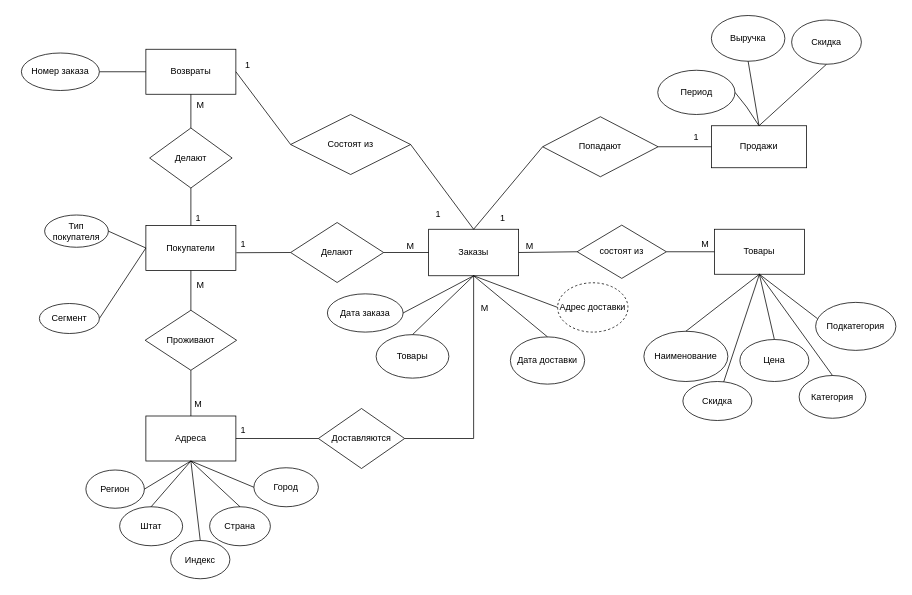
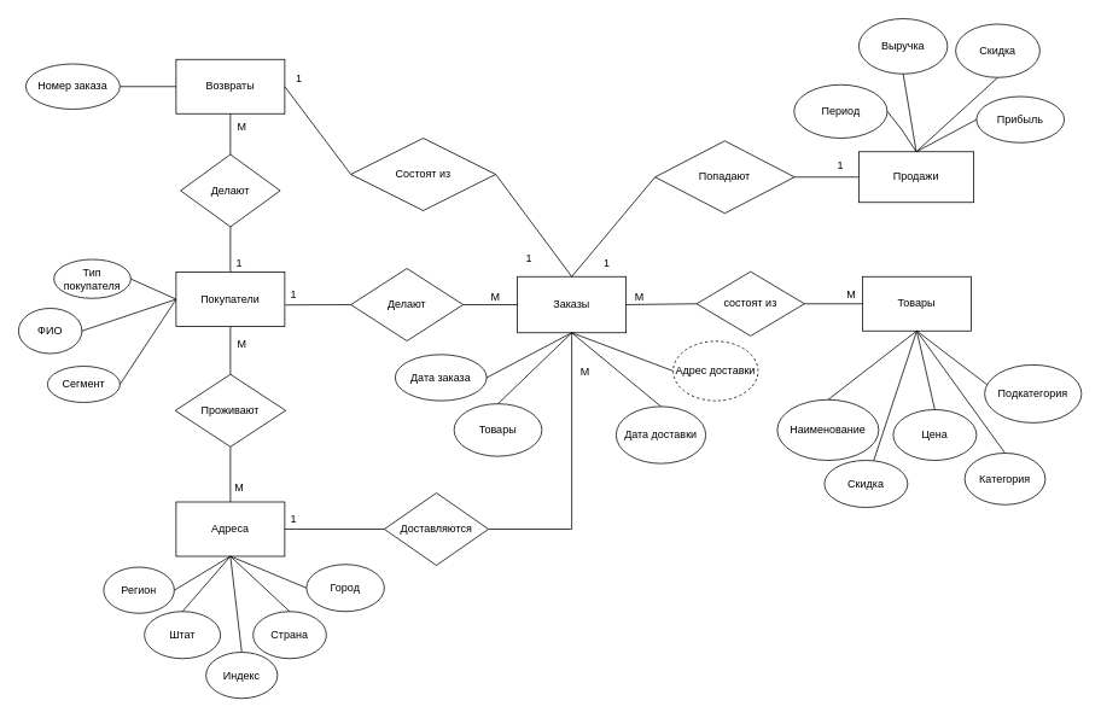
  <mxCell id="0" />
  <mxCell id="1" parent="0" />
+ <mxCell id="2" value="ФИО" style="ellipse;whiteSpace=wrap;html=1;" parent="1" vertex="1"><mxGeometry x="20" y="340" width="70" height="50" as="geometry" /></mxCell>
  <mxCell id="3" value="Заказы" style="rounded=0;whiteSpace=wrap;html=1;" parent="1" vertex="1"><mxGeometry x="571" y="305" width="120" height="62" as="geometry" /></mxCell>
  <mxCell id="4" value="Покупатели" style="rounded=0;whiteSpace=wrap;html=1;" parent="1" vertex="1"><mxGeometry x="194" y="300" width="120" height="60" as="geometry" /></mxCell>
  <mxCell id="5" value="Товары" style="rounded=0;whiteSpace=wrap;html=1;" parent="1" vertex="1"><mxGeometry x="952" y="305" width="120" height="60" as="geometry" /></mxCell>
  <mxCell id="6" value="Возвраты" style="rounded=0;whiteSpace=wrap;html=1;" parent="1" vertex="1"><mxGeometry x="194" y="65" width="120" height="60" as="geometry" /></mxCell>
  <mxCell id="7" value="Сегмент" style="ellipse;whiteSpace=wrap;html=1;" parent="1" vertex="1"><mxGeometry x="52" y="404" width="80" height="40" as="geometry" /></mxCell>
  <mxCell id="8" value="" style="endArrow=none;html=1;rounded=0;exitX=1;exitY=0.5;exitDx=0;exitDy=0;entryX=0;entryY=0.5;entryDx=0;entryDy=0;" parent="1" source="7" target="4" edge="1"><mxGeometry width="50" height="50" relative="1" as="geometry"><mxPoint x="294" y="336" as="sourcePoint" /><mxPoint x="194" y="256" as="targetPoint" /></mxGeometry></mxCell>
+ <mxCell id="9" value="" style="endArrow=none;html=1;rounded=0;exitX=1;exitY=0.5;exitDx=0;exitDy=0;entryX=0;entryY=0.5;entryDx=0;entryDy=0;" parent="1" source="2" target="4" edge="1"><mxGeometry width="50" height="50" relative="1" as="geometry"><mxPoint x="294" y="336" as="sourcePoint" /><mxPoint x="194" y="256" as="targetPoint" /></mxGeometry></mxCell>
  <mxCell id="10" value="Наименование" style="ellipse;whiteSpace=wrap;html=1;" parent="1" vertex="1"><mxGeometry x="858" y="441" width="112" height="67" as="geometry" /></mxCell>
  <mxCell id="11" value="Категория" style="ellipse;whiteSpace=wrap;html=1;" parent="1" vertex="1"><mxGeometry x="1065" y="500" width="89" height="57" as="geometry" /></mxCell>
  <mxCell id="12" value="Подкатегория" style="ellipse;whiteSpace=wrap;html=1;" parent="1" vertex="1"><mxGeometry x="1087" y="402.5" width="107" height="64" as="geometry" /></mxCell>
  <mxCell id="13" value="Цена" style="ellipse;whiteSpace=wrap;html=1;" parent="1" vertex="1"><mxGeometry x="986" y="452" width="92" height="56" as="geometry" /></mxCell>
  <mxCell id="14" value="Скидка" style="ellipse;whiteSpace=wrap;html=1;" parent="1" vertex="1"><mxGeometry x="910" y="508" width="92" height="52" as="geometry" /></mxCell>
  <mxCell id="15" value="" style="endArrow=none;html=1;rounded=0;entryX=0.5;entryY=1;entryDx=0;entryDy=0;exitX=0.5;exitY=0;exitDx=0;exitDy=0;" parent="1" source="11" target="5" edge="1"><mxGeometry width="50" height="50" relative="1" as="geometry"><mxPoint x="594" y="476" as="sourcePoint" /><mxPoint x="644" y="426" as="targetPoint" /></mxGeometry></mxCell>
  <mxCell id="16" value="" style="endArrow=none;html=1;rounded=0;exitX=0.023;exitY=0.339;exitDx=0;exitDy=0;entryX=0.5;entryY=1;entryDx=0;entryDy=0;exitPerimeter=0;" parent="1" source="12" target="5" edge="1"><mxGeometry width="50" height="50" relative="1" as="geometry"><mxPoint x="664" y="496" as="sourcePoint" /><mxPoint x="964" y="296" as="targetPoint" /></mxGeometry></mxCell>
  <mxCell id="17" value="" style="endArrow=none;html=1;rounded=0;entryX=0.5;entryY=1;entryDx=0;entryDy=0;" parent="1" source="14" target="5" edge="1"><mxGeometry width="50" height="50" relative="1" as="geometry"><mxPoint x="664" y="506" as="sourcePoint" /><mxPoint x="714" y="456" as="targetPoint" /></mxGeometry></mxCell>
  <mxCell id="18" value="" style="endArrow=none;html=1;rounded=0;entryX=0.5;entryY=1;entryDx=0;entryDy=0;exitX=0.5;exitY=0;exitDx=0;exitDy=0;" parent="1" source="10" target="5" edge="1"><mxGeometry width="50" height="50" relative="1" as="geometry"><mxPoint x="434" y="456" as="sourcePoint" /><mxPoint x="484" y="406" as="targetPoint" /></mxGeometry></mxCell>
  <mxCell id="19" style="edgeStyle=orthogonalEdgeStyle;rounded=0;orthogonalLoop=1;jettySize=auto;html=1;exitX=0.5;exitY=1;exitDx=0;exitDy=0;" parent="1" source="10" target="10" edge="1"><mxGeometry relative="1" as="geometry" /></mxCell>
  <mxCell id="20" value="" style="endArrow=none;html=1;rounded=0;exitX=0.5;exitY=0;exitDx=0;exitDy=0;entryX=0.5;entryY=1;entryDx=0;entryDy=0;" parent="1" source="13" target="5" edge="1"><mxGeometry width="50" height="50" relative="1" as="geometry"><mxPoint x="924" y="126" as="sourcePoint" /><mxPoint x="1031" y="389" as="targetPoint" /></mxGeometry></mxCell>
  <mxCell id="21" value="Тип покупателя" style="ellipse;whiteSpace=wrap;html=1;" parent="1" vertex="1"><mxGeometry x="59" y="286" width="85" height="43" as="geometry" /></mxCell>
  <mxCell id="22" value="" style="endArrow=none;html=1;rounded=0;entryX=0;entryY=0.5;entryDx=0;entryDy=0;exitX=1;exitY=0.5;exitDx=0;exitDy=0;" parent="1" source="21" target="4" edge="1"><mxGeometry width="50" height="50" relative="1" as="geometry"><mxPoint x="94" y="206" as="sourcePoint" /><mxPoint x="194" y="256" as="targetPoint" /></mxGeometry></mxCell>
  <mxCell id="23" value="" style="endArrow=none;html=1;rounded=0;exitX=0;exitY=0.5;exitDx=0;exitDy=0;entryX=1;entryY=0.5;entryDx=0;entryDy=0;" parent="1" source="6" target="38" edge="1"><mxGeometry width="50" height="50" relative="1" as="geometry"><mxPoint x="52" y="4" as="sourcePoint" /><mxPoint x="435" y="425" as="targetPoint" /></mxGeometry></mxCell>
  <mxCell id="24" value="1" style="text;html=1;strokeColor=none;fillColor=none;align=center;verticalAlign=middle;whiteSpace=wrap;rounded=0;" parent="1" vertex="1"><mxGeometry x="294" y="304.5" width="60" height="41" as="geometry" /></mxCell>
  <mxCell id="25" value="M" style="text;html=1;strokeColor=none;fillColor=none;align=center;verticalAlign=middle;whiteSpace=wrap;rounded=0;" parent="1" vertex="1"><mxGeometry x="517" y="313" width="60" height="30" as="geometry" /></mxCell>
  <mxCell id="26" value="M" style="text;html=1;strokeColor=none;fillColor=none;align=center;verticalAlign=middle;whiteSpace=wrap;rounded=0;" parent="1" vertex="1"><mxGeometry x="676" y="313" width="60" height="30" as="geometry" /></mxCell>
  <mxCell id="27" value="M" style="text;html=1;strokeColor=none;fillColor=none;align=center;verticalAlign=middle;whiteSpace=wrap;rounded=0;" parent="1" vertex="1"><mxGeometry x="910" y="310" width="60" height="30" as="geometry" /></mxCell>
  <mxCell id="28" value="Адреса" style="rounded=0;whiteSpace=wrap;html=1;" parent="1" vertex="1"><mxGeometry x="194" y="554" width="120" height="60" as="geometry" /></mxCell>
  <mxCell id="29" value="Город" style="ellipse;whiteSpace=wrap;html=1;" parent="1" vertex="1"><mxGeometry x="338" y="623" width="86" height="52" as="geometry" /></mxCell>
  <mxCell id="30" value="" style="endArrow=none;html=1;rounded=0;entryX=0;entryY=0.5;entryDx=0;entryDy=0;exitX=0.5;exitY=1;exitDx=0;exitDy=0;" parent="1" source="28" target="29" edge="1"><mxGeometry width="50" height="50" relative="1" as="geometry"><mxPoint x="326" y="120" as="sourcePoint" /><mxPoint x="376" y="70" as="targetPoint" /></mxGeometry></mxCell>
  <mxCell id="31" value="Индекс" style="ellipse;whiteSpace=wrap;html=1;" parent="1" vertex="1"><mxGeometry x="227" y="720" width="79" height="51" as="geometry" /></mxCell>
  <mxCell id="32" value="Штат" style="ellipse;whiteSpace=wrap;html=1;" parent="1" vertex="1"><mxGeometry x="159" y="675" width="84" height="52" as="geometry" /></mxCell>
  <mxCell id="33" value="" style="endArrow=none;html=1;rounded=0;entryX=0.5;entryY=0;entryDx=0;entryDy=0;exitX=0.5;exitY=1;exitDx=0;exitDy=0;" parent="1" source="28" target="32" edge="1"><mxGeometry width="50" height="50" relative="1" as="geometry"><mxPoint x="258" y="565" as="sourcePoint" /><mxPoint x="312" y="142" as="targetPoint" /></mxGeometry></mxCell>
  <mxCell id="34" value="" style="endArrow=none;html=1;rounded=0;entryX=0.5;entryY=0;entryDx=0;entryDy=0;exitX=0.5;exitY=1;exitDx=0;exitDy=0;" parent="1" source="28" target="31" edge="1"><mxGeometry width="50" height="50" relative="1" as="geometry"><mxPoint x="199" y="176" as="sourcePoint" /><mxPoint x="249" y="126" as="targetPoint" /></mxGeometry></mxCell>
  <mxCell id="35" value="Страна" style="ellipse;whiteSpace=wrap;html=1;" parent="1" vertex="1"><mxGeometry x="279" y="675" width="81" height="52" as="geometry" /></mxCell>
  <mxCell id="36" value="" style="endArrow=none;html=1;rounded=0;entryX=0.5;entryY=0;entryDx=0;entryDy=0;exitX=0.5;exitY=1;exitDx=0;exitDy=0;" parent="1" source="28" target="35" edge="1"><mxGeometry width="50" height="50" relative="1" as="geometry"><mxPoint x="275" y="129" as="sourcePoint" /><mxPoint x="301" y="108" as="targetPoint" /></mxGeometry></mxCell>
  <mxCell id="37" value="M" style="text;html=1;strokeColor=none;fillColor=none;align=center;verticalAlign=middle;whiteSpace=wrap;rounded=0;" parent="1" vertex="1"><mxGeometry x="234" y="524" width="60" height="30" as="geometry" /></mxCell>
  <mxCell id="38" value="Номер заказа" style="ellipse;whiteSpace=wrap;html=1;" parent="1" vertex="1"><mxGeometry x="28" y="70" width="104" height="50" as="geometry" /></mxCell>
  <mxCell id="39" value="Регион" style="ellipse;whiteSpace=wrap;html=1;" parent="1" vertex="1"><mxGeometry x="114" y="626" width="78" height="51" as="geometry" /></mxCell>
  <mxCell id="40" value="" style="endArrow=none;html=1;rounded=0;entryX=1;entryY=0.5;entryDx=0;entryDy=0;exitX=0.5;exitY=1;exitDx=0;exitDy=0;" parent="1" source="28" target="39" edge="1"><mxGeometry width="50" height="50" relative="1" as="geometry"><mxPoint x="150" y="77" as="sourcePoint" /><mxPoint x="200" y="27" as="targetPoint" /></mxGeometry></mxCell>
  <mxCell id="41" value="Делают" style="rhombus;whiteSpace=wrap;html=1;" parent="1" vertex="1"><mxGeometry x="387" y="296" width="124" height="80" as="geometry" /></mxCell>
  <mxCell id="42" value="" style="endArrow=none;html=1;rounded=0;exitX=1.005;exitY=0.605;exitDx=0;exitDy=0;exitPerimeter=0;entryX=0;entryY=0.5;entryDx=0;entryDy=0;" parent="1" source="4" target="41" edge="1"><mxGeometry width="50" height="50" relative="1" as="geometry"><mxPoint x="399" y="338" as="sourcePoint" /><mxPoint x="449" y="288" as="targetPoint" /></mxGeometry></mxCell>
  <mxCell id="43" value="" style="endArrow=none;html=1;rounded=0;entryX=0;entryY=0.5;entryDx=0;entryDy=0;exitX=1;exitY=0.5;exitDx=0;exitDy=0;" parent="1" source="41" target="3" edge="1"><mxGeometry width="50" height="50" relative="1" as="geometry"><mxPoint x="399" y="338" as="sourcePoint" /><mxPoint x="449" y="288" as="targetPoint" /></mxGeometry></mxCell>
  <mxCell id="44" value="состоят из" style="rhombus;whiteSpace=wrap;html=1;" parent="1" vertex="1"><mxGeometry x="769" y="299.5" width="119" height="71" as="geometry" /></mxCell>
  <mxCell id="45" value="" style="endArrow=none;html=1;rounded=0;entryX=0;entryY=0.5;entryDx=0;entryDy=0;exitX=1;exitY=0.5;exitDx=0;exitDy=0;" parent="1" source="3" target="44" edge="1"><mxGeometry width="50" height="50" relative="1" as="geometry"><mxPoint x="696" y="336" as="sourcePoint" /><mxPoint x="746" y="286" as="targetPoint" /></mxGeometry></mxCell>
  <mxCell id="46" value="" style="endArrow=none;html=1;rounded=0;exitX=1;exitY=0.5;exitDx=0;exitDy=0;entryX=0;entryY=0.5;entryDx=0;entryDy=0;" parent="1" source="44" target="5" edge="1"><mxGeometry width="50" height="50" relative="1" as="geometry"><mxPoint x="897" y="355" as="sourcePoint" /><mxPoint x="947" y="305" as="targetPoint" /></mxGeometry></mxCell>
  <mxCell id="47" value="Проживают" style="rhombus;whiteSpace=wrap;html=1;" parent="1" vertex="1"><mxGeometry x="193" y="413" width="122" height="80" as="geometry" /></mxCell>
  <mxCell id="48" value="" style="endArrow=none;html=1;rounded=0;entryX=0.5;entryY=1;entryDx=0;entryDy=0;exitX=0.5;exitY=0;exitDx=0;exitDy=0;" parent="1" source="47" target="4" edge="1"><mxGeometry width="50" height="50" relative="1" as="geometry"><mxPoint x="192" y="437" as="sourcePoint" /><mxPoint x="242" y="387" as="targetPoint" /></mxGeometry></mxCell>
  <mxCell id="49" value="" style="endArrow=none;html=1;rounded=0;entryX=0.5;entryY=1;entryDx=0;entryDy=0;exitX=0.5;exitY=0;exitDx=0;exitDy=0;" parent="1" source="28" target="47" edge="1"><mxGeometry width="50" height="50" relative="1" as="geometry"><mxPoint x="137" y="561" as="sourcePoint" /><mxPoint x="187" y="511" as="targetPoint" /></mxGeometry></mxCell>
  <mxCell id="50" value="Делают" style="rhombus;whiteSpace=wrap;html=1;" parent="1" vertex="1"><mxGeometry x="199" y="170" width="110" height="80" as="geometry" /></mxCell>
  <mxCell id="51" value="" style="endArrow=none;html=1;rounded=0;entryX=0.5;entryY=1;entryDx=0;entryDy=0;exitX=0.5;exitY=0;exitDx=0;exitDy=0;" parent="1" source="50" target="6" edge="1"><mxGeometry width="50" height="50" relative="1" as="geometry"><mxPoint x="582" y="312" as="sourcePoint" /><mxPoint x="632" y="262" as="targetPoint" /></mxGeometry></mxCell>
  <mxCell id="52" value="" style="endArrow=none;html=1;rounded=0;entryX=0.5;entryY=1;entryDx=0;entryDy=0;exitX=0.5;exitY=0;exitDx=0;exitDy=0;" parent="1" source="4" target="50" edge="1"><mxGeometry width="50" height="50" relative="1" as="geometry"><mxPoint x="227" y="307" as="sourcePoint" /><mxPoint x="277" y="257" as="targetPoint" /></mxGeometry></mxCell>
  <mxCell id="53" value="Состоят из" style="rhombus;whiteSpace=wrap;html=1;" parent="1" vertex="1"><mxGeometry x="387" y="152" width="160" height="80" as="geometry" /></mxCell>
  <mxCell id="54" value="" style="endArrow=none;html=1;rounded=0;exitX=1;exitY=0.5;exitDx=0;exitDy=0;entryX=0;entryY=0.5;entryDx=0;entryDy=0;" parent="1" source="6" target="53" edge="1"><mxGeometry width="50" height="50" relative="1" as="geometry"><mxPoint x="594" y="344" as="sourcePoint" /><mxPoint x="434" y="48" as="targetPoint" /></mxGeometry></mxCell>
  <mxCell id="55" value="" style="endArrow=none;html=1;rounded=0;entryX=1;entryY=0.5;entryDx=0;entryDy=0;exitX=0.5;exitY=0;exitDx=0;exitDy=0;" parent="1" source="3" target="53" edge="1"><mxGeometry width="50" height="50" relative="1" as="geometry"><mxPoint x="594" y="318" as="sourcePoint" /><mxPoint x="644" y="268" as="targetPoint" /></mxGeometry></mxCell>
  <mxCell id="56" value="Продажи" style="rounded=0;whiteSpace=wrap;html=1;" parent="1" vertex="1"><mxGeometry x="948" y="167" width="127" height="56" as="geometry" /></mxCell>
  <mxCell id="57" value="Попадают" style="rhombus;whiteSpace=wrap;html=1;" parent="1" vertex="1"><mxGeometry x="723" y="155" width="154" height="80" as="geometry" /></mxCell>
  <mxCell id="58" value="" style="endArrow=none;html=1;rounded=0;entryX=0.5;entryY=0;entryDx=0;entryDy=0;exitX=0;exitY=0.5;exitDx=0;exitDy=0;" parent="1" source="57" target="3" edge="1"><mxGeometry width="50" height="50" relative="1" as="geometry"><mxPoint x="703" y="151" as="sourcePoint" /><mxPoint x="629" y="381" as="targetPoint" /></mxGeometry></mxCell>
  <mxCell id="59" value="" style="endArrow=none;html=1;rounded=0;exitX=1;exitY=0.5;exitDx=0;exitDy=0;entryX=0;entryY=0.5;entryDx=0;entryDy=0;" parent="1" source="57" target="56" edge="1"><mxGeometry width="50" height="50" relative="1" as="geometry"><mxPoint x="594" y="318" as="sourcePoint" /><mxPoint x="723" y="109" as="targetPoint" /></mxGeometry></mxCell>
  <mxCell id="60" value="1" style="text;html=1;strokeColor=none;fillColor=none;align=center;verticalAlign=middle;whiteSpace=wrap;rounded=0;" parent="1" vertex="1"><mxGeometry x="234" y="269" width="60" height="41" as="geometry" /></mxCell>
  <mxCell id="61" value="M" style="text;html=1;strokeColor=none;fillColor=none;align=center;verticalAlign=middle;whiteSpace=wrap;rounded=0;" parent="1" vertex="1"><mxGeometry x="236.5" y="125" width="60" height="30" as="geometry" /></mxCell>
  <mxCell id="62" value="1" style="text;html=1;strokeColor=none;fillColor=none;align=center;verticalAlign=middle;whiteSpace=wrap;rounded=0;" parent="1" vertex="1"><mxGeometry x="300" y="65" width="60" height="41" as="geometry" /></mxCell>
  <mxCell id="63" value="1" style="text;html=1;strokeColor=none;fillColor=none;align=center;verticalAlign=middle;whiteSpace=wrap;rounded=0;" parent="1" vertex="1"><mxGeometry x="898" y="161" width="60" height="41" as="geometry" /></mxCell>
  <mxCell id="64" value="1" style="text;html=1;strokeColor=none;fillColor=none;align=center;verticalAlign=middle;whiteSpace=wrap;rounded=0;" parent="1" vertex="1"><mxGeometry x="554" y="264" width="60" height="41" as="geometry" /></mxCell>
  <mxCell id="65" value="1" style="text;html=1;strokeColor=none;fillColor=none;align=center;verticalAlign=middle;whiteSpace=wrap;rounded=0;" parent="1" vertex="1"><mxGeometry x="640" y="269" width="60" height="41" as="geometry" /></mxCell>
  <mxCell id="66" value="Дата заказа" style="ellipse;whiteSpace=wrap;html=1;" parent="1" vertex="1"><mxGeometry x="436" y="391.13" width="101" height="51" as="geometry" /></mxCell>
  <mxCell id="67" value="Товары" style="ellipse;whiteSpace=wrap;html=1;" parent="1" vertex="1"><mxGeometry x="501" y="445.5" width="97" height="58" as="geometry" /></mxCell>
  <mxCell id="68" value="Адрес доставки" style="ellipse;whiteSpace=wrap;html=1;direction=south;dashed=1;" parent="1" vertex="1"><mxGeometry x="743" y="376.38" width="93.75" height="65.75" as="geometry" /></mxCell>
  <mxCell id="69" value="Дата доставки" style="ellipse;whiteSpace=wrap;html=1;" parent="1" vertex="1"><mxGeometry x="680" y="448.5" width="99" height="63" as="geometry" /></mxCell>
  <mxCell id="70" value="" style="endArrow=none;html=1;rounded=0;entryX=0.5;entryY=1;entryDx=0;entryDy=0;exitX=1;exitY=0.5;exitDx=0;exitDy=0;" parent="1" source="66" target="3" edge="1"><mxGeometry width="50" height="50" relative="1" as="geometry"><mxPoint x="585" y="472" as="sourcePoint" /><mxPoint x="635" y="422" as="targetPoint" /></mxGeometry></mxCell>
  <mxCell id="71" value="" style="endArrow=none;html=1;rounded=0;entryX=0.5;entryY=1;entryDx=0;entryDy=0;exitX=0.5;exitY=1;exitDx=0;exitDy=0;" parent="1" source="68" target="3" edge="1"><mxGeometry width="50" height="50" relative="1" as="geometry"><mxPoint x="481" y="576" as="sourcePoint" /><mxPoint x="531" y="526" as="targetPoint" /></mxGeometry></mxCell>
  <mxCell id="72" value="" style="endArrow=none;html=1;rounded=0;entryX=0.5;entryY=1;entryDx=0;entryDy=0;exitX=0.5;exitY=0;exitDx=0;exitDy=0;" parent="1" source="69" target="3" edge="1"><mxGeometry width="50" height="50" relative="1" as="geometry"><mxPoint x="547" y="514" as="sourcePoint" /><mxPoint x="597" y="464" as="targetPoint" /></mxGeometry></mxCell>
  <mxCell id="73" value="" style="endArrow=none;html=1;rounded=0;entryX=0.5;entryY=1;entryDx=0;entryDy=0;exitX=0.5;exitY=0;exitDx=0;exitDy=0;" parent="1" source="67" target="3" edge="1"><mxGeometry width="50" height="50" relative="1" as="geometry"><mxPoint x="431" y="535" as="sourcePoint" /><mxPoint x="481" y="485" as="targetPoint" /></mxGeometry></mxCell>
  <mxCell id="74" value="Период" style="ellipse;whiteSpace=wrap;html=1;" parent="1" vertex="1"><mxGeometry x="876.5" y="93" width="103" height="59" as="geometry" /></mxCell>
  <mxCell id="75" value="Выручка" style="ellipse;whiteSpace=wrap;html=1;" parent="1" vertex="1"><mxGeometry x="948" y="20" width="98" height="61" as="geometry" /></mxCell>
+ <mxCell id="76" value="Прибыль" style="ellipse;whiteSpace=wrap;html=1;" parent="1" vertex="1"><mxGeometry x="1078" y="106" width="97" height="51" as="geometry" /></mxCell>
  <mxCell id="77" value="Скидка" style="ellipse;whiteSpace=wrap;html=1;" parent="1" vertex="1"><mxGeometry x="1055" y="26" width="93" height="59" as="geometry" /></mxCell>
+ <mxCell id="78" value="" style="endArrow=none;html=1;rounded=0;entryX=0;entryY=0.5;entryDx=0;entryDy=0;exitX=0.5;exitY=0;exitDx=0;exitDy=0;" parent="1" source="56" target="76" edge="1"><mxGeometry width="50" height="50" relative="1" as="geometry"><mxPoint x="1013" y="128" as="sourcePoint" /><mxPoint x="1063" y="78" as="targetPoint" /></mxGeometry></mxCell>
  <mxCell id="79" value="" style="endArrow=none;html=1;rounded=0;entryX=0.5;entryY=1;entryDx=0;entryDy=0;exitX=0.5;exitY=0;exitDx=0;exitDy=0;" parent="1" source="56" target="77" edge="1"><mxGeometry width="50" height="50" relative="1" as="geometry"><mxPoint x="765" y="13" as="sourcePoint" /><mxPoint x="815" y="-37" as="targetPoint" /></mxGeometry></mxCell>
  <mxCell id="80" value="" style="endArrow=none;html=1;rounded=0;entryX=0.5;entryY=1;entryDx=0;entryDy=0;exitX=0.5;exitY=0;exitDx=0;exitDy=0;" parent="1" source="56" target="75" edge="1"><mxGeometry width="50" height="50" relative="1" as="geometry"><mxPoint x="791" y="106" as="sourcePoint" /><mxPoint x="841" y="56" as="targetPoint" /></mxGeometry></mxCell>
  <mxCell id="81" value="" style="endArrow=none;html=1;rounded=0;exitX=0.5;exitY=0;exitDx=0;exitDy=0;entryX=1;entryY=0.5;entryDx=0;entryDy=0;" parent="1" source="56" target="74" edge="1"><mxGeometry width="50" height="50" relative="1" as="geometry"><mxPoint x="721" y="102" as="sourcePoint" /><mxPoint x="904" y="38" as="targetPoint" /><Array as="points"><mxPoint x="995" y="142" /></Array></mxGeometry></mxCell>
  <mxCell id="82" value="" style="endArrow=none;html=1;rounded=0;entryX=0.5;entryY=1;entryDx=0;entryDy=0;exitX=1;exitY=0.5;exitDx=0;exitDy=0;edgeStyle=orthogonalEdgeStyle;" parent="1" source="83" target="3" edge="1"><mxGeometry width="50" height="50" relative="1" as="geometry"><mxPoint x="631" y="507" as="sourcePoint" /><mxPoint x="643" y="507" as="targetPoint" /></mxGeometry></mxCell>
  <mxCell id="83" value="Доставляются" style="rhombus;whiteSpace=wrap;html=1;" parent="1" vertex="1"><mxGeometry x="424" y="544" width="115" height="80" as="geometry" /></mxCell>
  <mxCell id="84" value="" style="endArrow=none;html=1;rounded=0;entryX=0;entryY=0.5;entryDx=0;entryDy=0;exitX=1;exitY=0.5;exitDx=0;exitDy=0;" parent="1" source="28" target="83" edge="1"><mxGeometry width="50" height="50" relative="1" as="geometry"><mxPoint x="515" y="472" as="sourcePoint" /><mxPoint x="565" y="422" as="targetPoint" /></mxGeometry></mxCell>
  <mxCell id="85" value="1" style="text;html=1;strokeColor=none;fillColor=none;align=center;verticalAlign=middle;whiteSpace=wrap;rounded=0;" parent="1" vertex="1"><mxGeometry x="294" y="552" width="60" height="41" as="geometry" /></mxCell>
  <mxCell id="86" value="M" style="text;html=1;strokeColor=none;fillColor=none;align=center;verticalAlign=middle;whiteSpace=wrap;rounded=0;" parent="1" vertex="1"><mxGeometry x="236.5" y="365" width="60" height="30" as="geometry" /></mxCell>
  <mxCell id="87" value="M" style="text;html=1;strokeColor=none;fillColor=none;align=center;verticalAlign=middle;whiteSpace=wrap;rounded=0;" parent="1" vertex="1"><mxGeometry x="616" y="395" width="60" height="30" as="geometry" /></mxCell>
